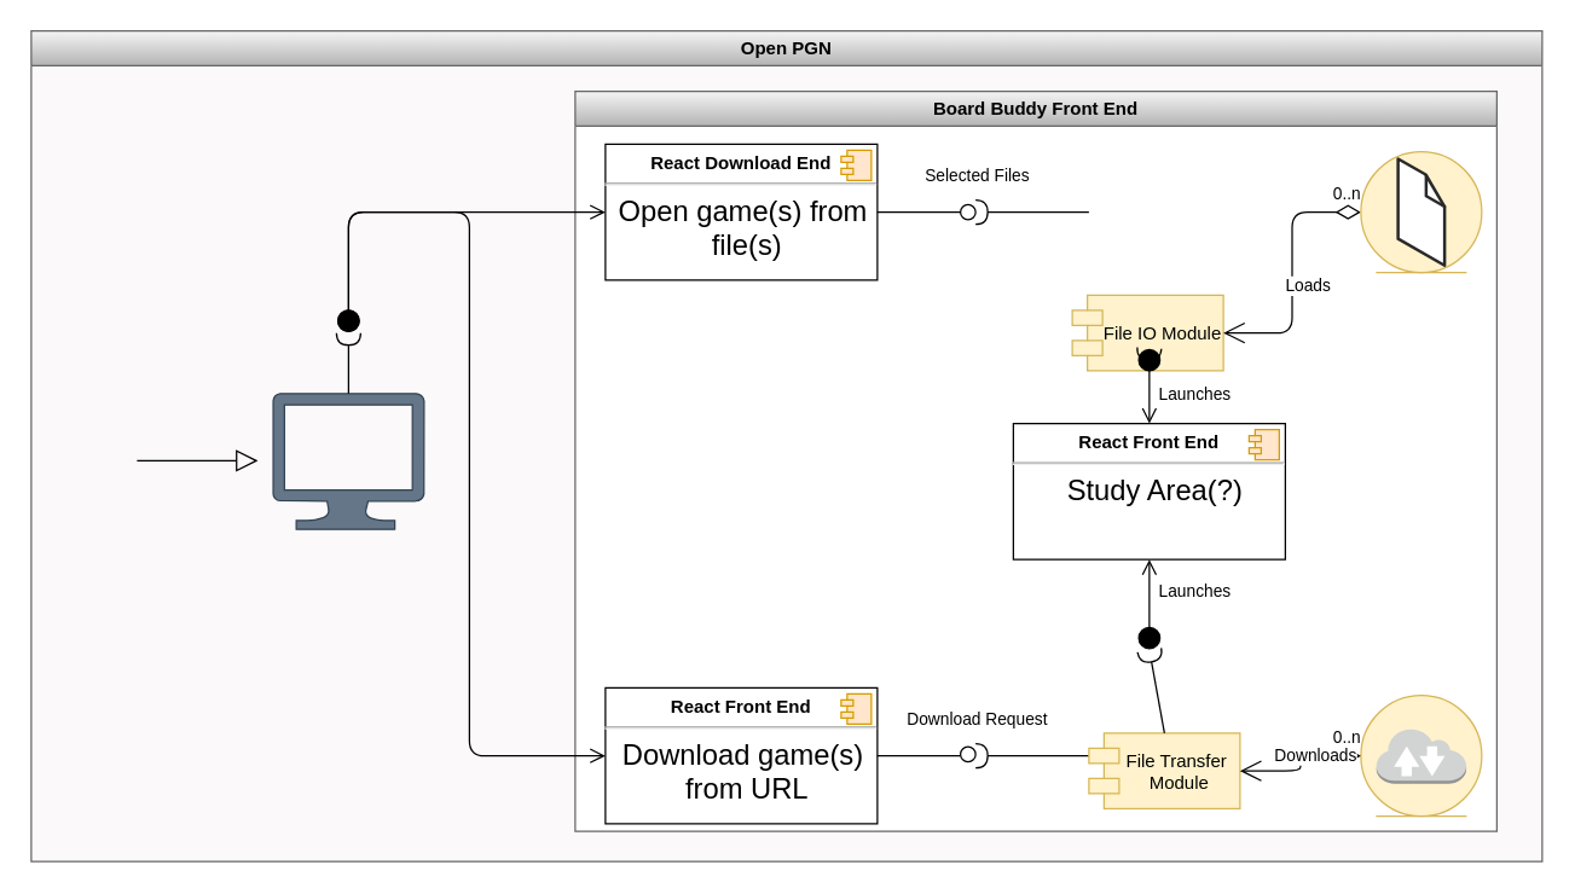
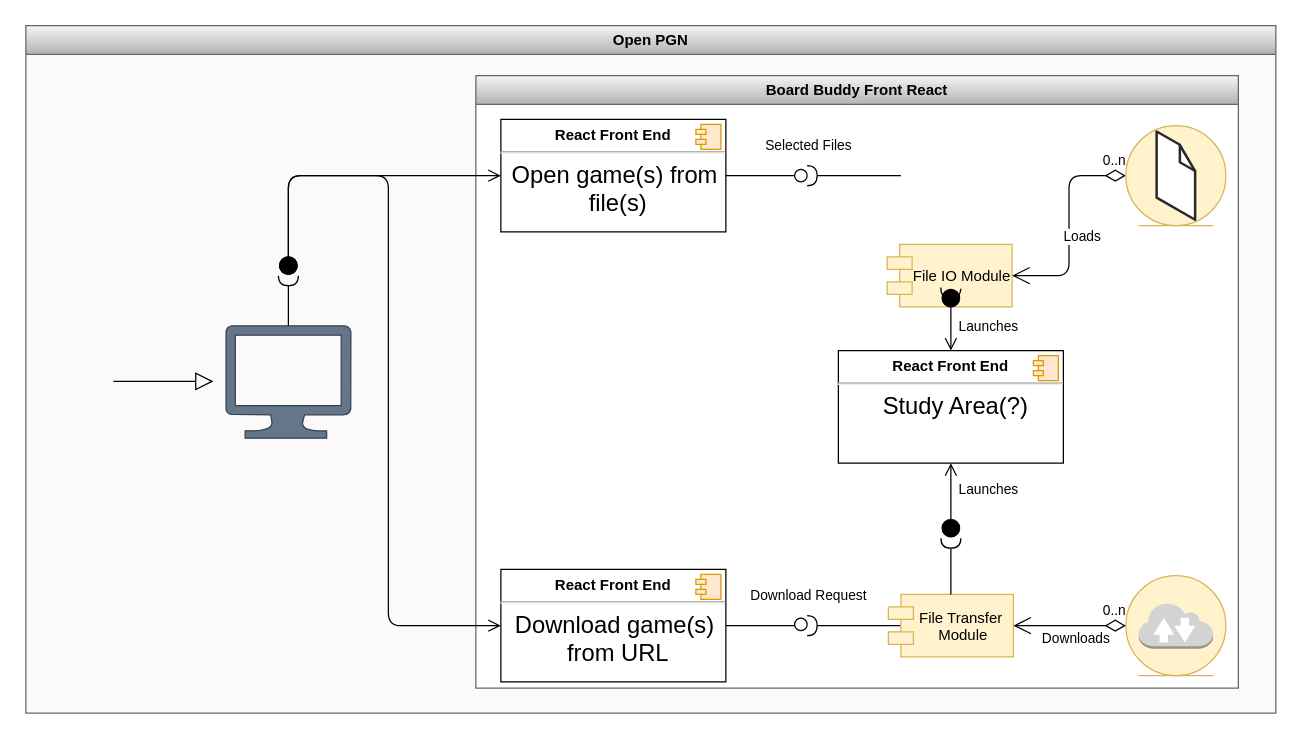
  <mxCell id="0" />
  <mxCell id="1" parent="0" />
  <mxCell id="2" value="Open PGN" style="swimlane;whiteSpace=wrap;html=1;swimlaneFillColor=#fbf9f9;fillColor=#f5f5f5;strokeColor=#666666;gradientColor=#b3b3b3;" vertex="1" parent="1"><mxGeometry x="20" y="20" width="1000" height="550" as="geometry" /></mxCell>
  <mxCell id="3" value="" style="sketch=0;aspect=fixed;pointerEvents=1;shadow=0;dashed=0;html=1;strokeColor=#314354;labelPosition=center;verticalLabelPosition=bottom;verticalAlign=top;align=center;fillColor=#647687;shape=mxgraph.azure.computer;fontColor=#ffffff;" vertex="1" parent="2"><mxGeometry x="160" y="240" width="100" height="90" as="geometry" /></mxCell>
- <mxCell id="4" value="Board Buddy Front End" style="swimlane;whiteSpace=wrap;html=1;swimlaneFillColor=#FFFFFF;fillColor=#f5f5f5;gradientColor=#b3b3b3;strokeColor=#666666;" vertex="1" parent="2"><mxGeometry x="360" y="40" width="610" height="490" as="geometry" /></mxCell>
- <mxCell id="5" value="&lt;p style=&quot;margin:0px;margin-top:6px;text-align:center;&quot;&gt;&lt;b&gt;React Download End&lt;/b&gt;&lt;/p&gt;&lt;hr&gt;&lt;p style=&quot;text-align: center; margin: 0px 0px 0px 8px;&quot;&gt;&lt;span style=&quot;font-size: 19px;&quot;&gt;Open game(s) from&amp;nbsp;&lt;/span&gt;&lt;/p&gt;&lt;p style=&quot;text-align: center; margin: 0px 0px 0px 8px;&quot;&gt;&lt;span style=&quot;font-size: 19px;&quot;&gt;file(s)&lt;/span&gt;&lt;/p&gt;" style="align=left;overflow=fill;html=1;dropTarget=0;spacingTop=0;" vertex="1" parent="4"><mxGeometry x="20" y="35" width="180" height="90" as="geometry" /></mxCell>
+ <mxCell id="4" value="Board Buddy Front React" style="swimlane;whiteSpace=wrap;html=1;swimlaneFillColor=#FFFFFF;fillColor=#f5f5f5;gradientColor=#b3b3b3;strokeColor=#666666;" vertex="1" parent="2"><mxGeometry x="360" y="40" width="610" height="490" as="geometry" /></mxCell>
+ <mxCell id="5" value="&lt;p style=&quot;margin:0px;margin-top:6px;text-align:center;&quot;&gt;&lt;b&gt;React Front End&lt;/b&gt;&lt;/p&gt;&lt;hr&gt;&lt;p style=&quot;text-align: center; margin: 0px 0px 0px 8px;&quot;&gt;&lt;span style=&quot;font-size: 19px;&quot;&gt;Open game(s) from&amp;nbsp;&lt;/span&gt;&lt;/p&gt;&lt;p style=&quot;text-align: center; margin: 0px 0px 0px 8px;&quot;&gt;&lt;span style=&quot;font-size: 19px;&quot;&gt;file(s)&lt;/span&gt;&lt;/p&gt;" style="align=left;overflow=fill;html=1;dropTarget=0;spacingTop=0;" vertex="1" parent="4"><mxGeometry x="20" y="35" width="180" height="90" as="geometry" /></mxCell>
  <mxCell id="6" value="" style="shape=component;jettyWidth=8;jettyHeight=4;fillColor=#ffe6cc;strokeColor=#d79b00;" vertex="1" parent="5"><mxGeometry x="1" width="20" height="20" relative="1" as="geometry"><mxPoint x="-24" y="4" as="offset" /></mxGeometry></mxCell>
  <mxCell id="7" value="" style="ellipse;whiteSpace=wrap;html=1;align=center;aspect=fixed;resizable=0;points=[];outlineConnect=0;sketch=0;" vertex="1" parent="4"><mxGeometry x="255" y="75" width="10" height="10" as="geometry" /></mxCell>
  <mxCell id="8" value="" style="rounded=0;orthogonalLoop=1;jettySize=auto;html=1;endArrow=none;endFill=0;sketch=0;sourcePerimeterSpacing=0;targetPerimeterSpacing=0;exitX=1;exitY=0.5;exitDx=0;exitDy=0;" edge="1" parent="4" source="5" target="7"><mxGeometry relative="1" as="geometry"><mxPoint x="230" y="120" as="sourcePoint" /></mxGeometry></mxCell>
  <mxCell id="9" value="Selected Files" style="edgeLabel;html=1;align=center;verticalAlign=middle;resizable=0;points=[];" vertex="1" connectable="0" parent="8"><mxGeometry x="0.313" y="2" relative="1" as="geometry"><mxPoint x="29" y="-23" as="offset" /></mxGeometry></mxCell>
  <mxCell id="10" value="" style="rounded=0;orthogonalLoop=1;jettySize=auto;html=1;endArrow=halfCircle;endFill=0;endSize=6;strokeWidth=1;sketch=0;" edge="1" parent="4" target="7"><mxGeometry relative="1" as="geometry"><mxPoint x="340" y="80" as="sourcePoint" /><mxPoint x="330" y="75" as="targetPoint" /></mxGeometry></mxCell>
  <mxCell id="11" value="File IO Module" style="shape=module;align=left;spacingLeft=20;align=center;verticalAlign=middle;fillColor=#fff2cc;strokeColor=#d6b656;" vertex="1" parent="4"><mxGeometry x="329" y="135" width="100" height="50" as="geometry" /></mxCell>
  <mxCell id="12" value="Loads" style="endArrow=open;html=1;endSize=12;startArrow=diamondThin;startSize=14;startFill=0;edgeStyle=orthogonalEdgeStyle;entryX=1;entryY=0.5;entryDx=0;entryDy=0;exitX=0;exitY=0.5;exitDx=0;exitDy=0;" edge="1" parent="4" source="22" target="11"><mxGeometry x="0.099" y="10" relative="1" as="geometry"><mxPoint x="140" y="370" as="sourcePoint" /><mxPoint x="300" y="370" as="targetPoint" /><mxPoint as="offset" /></mxGeometry></mxCell>
  <mxCell id="13" value="0..n" style="edgeLabel;resizable=0;html=1;align=left;verticalAlign=top;" connectable="0" vertex="1" parent="12"><mxGeometry x="-1" relative="1" as="geometry"><mxPoint x="-20" y="-25" as="offset" /></mxGeometry></mxCell>
  <mxCell id="14" value="&lt;p style=&quot;margin:0px;margin-top:6px;text-align:center;&quot;&gt;&lt;b&gt;React Front End&lt;/b&gt;&lt;/p&gt;&lt;hr&gt;&lt;p style=&quot;text-align: center; margin: 0px 0px 0px 8px;&quot;&gt;&lt;font style=&quot;font-size: 19px;&quot;&gt;Download game(s)&amp;nbsp;&lt;/font&gt;&lt;/p&gt;&lt;p style=&quot;text-align: center; margin: 0px 0px 0px 8px;&quot;&gt;&lt;font style=&quot;font-size: 19px;&quot;&gt;from URL&lt;/font&gt;&lt;br&gt;&lt;/p&gt;" style="align=left;overflow=fill;html=1;dropTarget=0;spacingTop=0;" vertex="1" parent="4"><mxGeometry x="20" y="395" width="180" height="90" as="geometry" /></mxCell>
  <mxCell id="15" value="" style="shape=component;jettyWidth=8;jettyHeight=4;fillColor=#ffe6cc;strokeColor=#d79b00;" vertex="1" parent="14"><mxGeometry x="1" width="20" height="20" relative="1" as="geometry"><mxPoint x="-24" y="4" as="offset" /></mxGeometry></mxCell>
  <mxCell id="16" value="" style="rounded=0;orthogonalLoop=1;jettySize=auto;html=1;endArrow=none;endFill=0;sketch=0;sourcePerimeterSpacing=0;targetPerimeterSpacing=0;exitX=1;exitY=0.5;exitDx=0;exitDy=0;" edge="1" parent="4" source="14"><mxGeometry relative="1" as="geometry"><mxPoint x="60" y="430" as="sourcePoint" /><mxPoint x="255" y="440" as="targetPoint" /></mxGeometry></mxCell>
  <mxCell id="17" value="Download Request" style="edgeLabel;html=1;align=center;verticalAlign=middle;resizable=0;points=[];" vertex="1" connectable="0" parent="16"><mxGeometry x="0.313" y="2" relative="1" as="geometry"><mxPoint x="29" y="-23" as="offset" /></mxGeometry></mxCell>
  <mxCell id="18" value="" style="rounded=0;orthogonalLoop=1;jettySize=auto;html=1;endArrow=halfCircle;endFill=0;endSize=6;strokeWidth=1;sketch=0;" edge="1" parent="4"><mxGeometry relative="1" as="geometry"><mxPoint x="340" y="440" as="sourcePoint" /><mxPoint x="265" y="440" as="targetPoint" /></mxGeometry></mxCell>
- <mxCell id="19" value="File Transfer &#10;Module" style="shape=module;align=left;spacingLeft=20;align=center;verticalAlign=middle;fillColor=#fff2cc;strokeColor=#d6b656;" vertex="1" parent="4"><mxGeometry x="340" y="425" width="100" height="50" as="geometry" /></mxCell>
+ <mxCell id="19" value="File Transfer &#10;Module" style="shape=module;align=left;spacingLeft=20;align=center;verticalAlign=middle;fillColor=#fff2cc;strokeColor=#d6b656;" vertex="1" parent="4"><mxGeometry x="330" y="415" width="100" height="50" as="geometry" /></mxCell>
  <mxCell id="20" value="" style="ellipse;whiteSpace=wrap;html=1;align=center;aspect=fixed;resizable=0;points=[];outlineConnect=0;sketch=0;" vertex="1" parent="4"><mxGeometry x="255" y="434" width="10" height="10" as="geometry" /></mxCell>
  <mxCell id="21" value="" style="ellipse;shape=umlEntity;whiteSpace=wrap;html=1;fillColor=#fff2cc;strokeColor=#d6b656;" vertex="1" parent="4"><mxGeometry x="520" y="400" width="80" height="80" as="geometry" /></mxCell>
  <mxCell id="22" value="" style="ellipse;shape=umlEntity;whiteSpace=wrap;html=1;fillColor=#fff2cc;strokeColor=#d6b656;" vertex="1" parent="4"><mxGeometry x="520" y="40" width="80" height="80" as="geometry" /></mxCell>
  <mxCell id="23" value="" style="verticalLabelPosition=bottom;html=1;verticalAlign=top;strokeWidth=1;align=center;outlineConnect=0;dashed=0;outlineConnect=0;shape=mxgraph.aws3d.file;aspect=fixed;strokeColor=#292929;" vertex="1" parent="4"><mxGeometry x="544.6" y="44.7" width="30.8" height="70.6" as="geometry" /></mxCell>
  <mxCell id="24" value="&lt;p style=&quot;margin:0px;margin-top:6px;text-align:center;&quot;&gt;&lt;b&gt;React Front End&lt;/b&gt;&lt;/p&gt;&lt;hr&gt;&lt;p style=&quot;text-align: center; margin: 0px 0px 0px 8px;&quot;&gt;&lt;span style=&quot;font-size: 19px;&quot;&gt;Study Area(?)&lt;/span&gt;&lt;/p&gt;" style="align=left;overflow=fill;html=1;dropTarget=0;spacingTop=0;" vertex="1" parent="4"><mxGeometry x="290" y="220" width="180" height="90" as="geometry" /></mxCell>
  <mxCell id="25" value="" style="shape=component;jettyWidth=8;jettyHeight=4;fillColor=#ffe6cc;strokeColor=#d79b00;" vertex="1" parent="24"><mxGeometry x="1" width="20" height="20" relative="1" as="geometry"><mxPoint x="-24" y="4" as="offset" /></mxGeometry></mxCell>
  <mxCell id="26" value="" style="outlineConnect=0;dashed=0;verticalLabelPosition=bottom;verticalAlign=top;align=center;html=1;shape=mxgraph.aws3.internet_2;fillColor=#D2D3D3;gradientColor=none;" vertex="1" parent="4"><mxGeometry x="530.25" y="421.5" width="59.5" height="37" as="geometry" /></mxCell>
  <mxCell id="27" value="Downloads" style="endArrow=open;html=1;endSize=12;startArrow=diamondThin;startSize=14;startFill=0;edgeStyle=orthogonalEdgeStyle;entryX=1;entryY=0.5;entryDx=0;entryDy=0;exitX=0;exitY=0.5;exitDx=0;exitDy=0;" edge="1" parent="4" source="21" target="19"><mxGeometry x="-0.111" y="10" relative="1" as="geometry"><mxPoint x="520" y="400" as="sourcePoint" /><mxPoint x="430" y="400" as="targetPoint" /><mxPoint as="offset" /></mxGeometry></mxCell>
  <mxCell id="28" value="0..n" style="edgeLabel;resizable=0;html=1;align=left;verticalAlign=top;" connectable="0" vertex="1" parent="27"><mxGeometry x="-1" relative="1" as="geometry"><mxPoint x="-20" y="-25" as="offset" /></mxGeometry></mxCell>
  <mxCell id="29" value="" style="edgeStyle=none;html=1;endArrow=block;endFill=0;endSize=12;verticalAlign=bottom;labelBackgroundColor=none;" edge="1" parent="2"><mxGeometry width="160" relative="1" as="geometry"><mxPoint x="70" y="284.58" as="sourcePoint" /><mxPoint x="150" y="284.58" as="targetPoint" /></mxGeometry></mxCell>
  <mxCell id="30" value="" style="rounded=0;orthogonalLoop=1;jettySize=auto;html=1;endArrow=halfCircle;endFill=0;endSize=6;strokeWidth=1;sketch=0;exitX=0.5;exitY=0;exitDx=0;exitDy=0;exitPerimeter=0;" edge="1" parent="1" source="3"><mxGeometry relative="1" as="geometry"><mxPoint x="290" y="215" as="sourcePoint" /><mxPoint x="230" y="220" as="targetPoint" /></mxGeometry></mxCell>
  <mxCell id="31" value="" style="html=1;verticalAlign=bottom;startArrow=circle;startFill=1;endArrow=open;startSize=6;endSize=8;entryX=0;entryY=0.5;entryDx=0;entryDy=0;" edge="1" parent="1" target="14"><mxGeometry x="0.688" width="80" relative="1" as="geometry"><mxPoint x="230" y="220" as="sourcePoint" /><mxPoint x="320" y="485" as="targetPoint" /><Array as="points"><mxPoint x="230" y="140" /><mxPoint x="310" y="140" /><mxPoint x="310" y="500" /></Array><mxPoint as="offset" /></mxGeometry></mxCell>
  <mxCell id="32" value="" style="html=1;verticalAlign=bottom;startArrow=circle;startFill=1;endArrow=open;startSize=6;endSize=8;entryX=0;entryY=0.5;entryDx=0;entryDy=0;" edge="1" parent="1" target="5"><mxGeometry width="80" relative="1" as="geometry"><mxPoint x="230" y="220" as="sourcePoint" /><mxPoint x="320" y="260" as="targetPoint" /><Array as="points"><mxPoint x="230" y="140" /></Array></mxGeometry></mxCell>
  <mxCell id="33" value="" style="rounded=0;orthogonalLoop=1;jettySize=auto;html=1;endArrow=halfCircle;endFill=0;endSize=6;strokeWidth=1;sketch=0;exitX=0.5;exitY=0;exitDx=0;exitDy=0;" edge="1" parent="1" source="19"><mxGeometry relative="1" as="geometry"><mxPoint x="530" y="425" as="sourcePoint" /><mxPoint x="760" y="430" as="targetPoint" /></mxGeometry></mxCell>
  <mxCell id="34" value="Launches" style="html=1;verticalAlign=bottom;startArrow=circle;startFill=1;endArrow=open;startSize=6;endSize=8;entryX=0.5;entryY=1;entryDx=0;entryDy=0;" edge="1" parent="1" target="24"><mxGeometry y="-30" width="80" relative="1" as="geometry"><mxPoint x="760" y="430" as="sourcePoint" /><mxPoint x="730" y="440" as="targetPoint" /><mxPoint as="offset" /></mxGeometry></mxCell>
  <mxCell id="35" value="" style="rounded=0;orthogonalLoop=1;jettySize=auto;html=1;endArrow=halfCircle;endFill=0;endSize=6;strokeWidth=1;sketch=0;exitX=0.5;exitY=1;exitDx=0;exitDy=0;" edge="1" parent="1" source="11"><mxGeometry relative="1" as="geometry"><mxPoint x="770" y="485" as="sourcePoint" /><mxPoint x="760" y="230" as="targetPoint" /></mxGeometry></mxCell>
  <mxCell id="36" value="Launches" style="html=1;verticalAlign=bottom;startArrow=circle;startFill=1;endArrow=open;startSize=6;endSize=8;entryX=0.5;entryY=0;entryDx=0;entryDy=0;" edge="1" parent="1"><mxGeometry x="0.6" y="30" width="80" relative="1" as="geometry"><mxPoint x="760" y="230" as="sourcePoint" /><mxPoint x="760" y="280" as="targetPoint" /><mxPoint as="offset" /></mxGeometry></mxCell>
